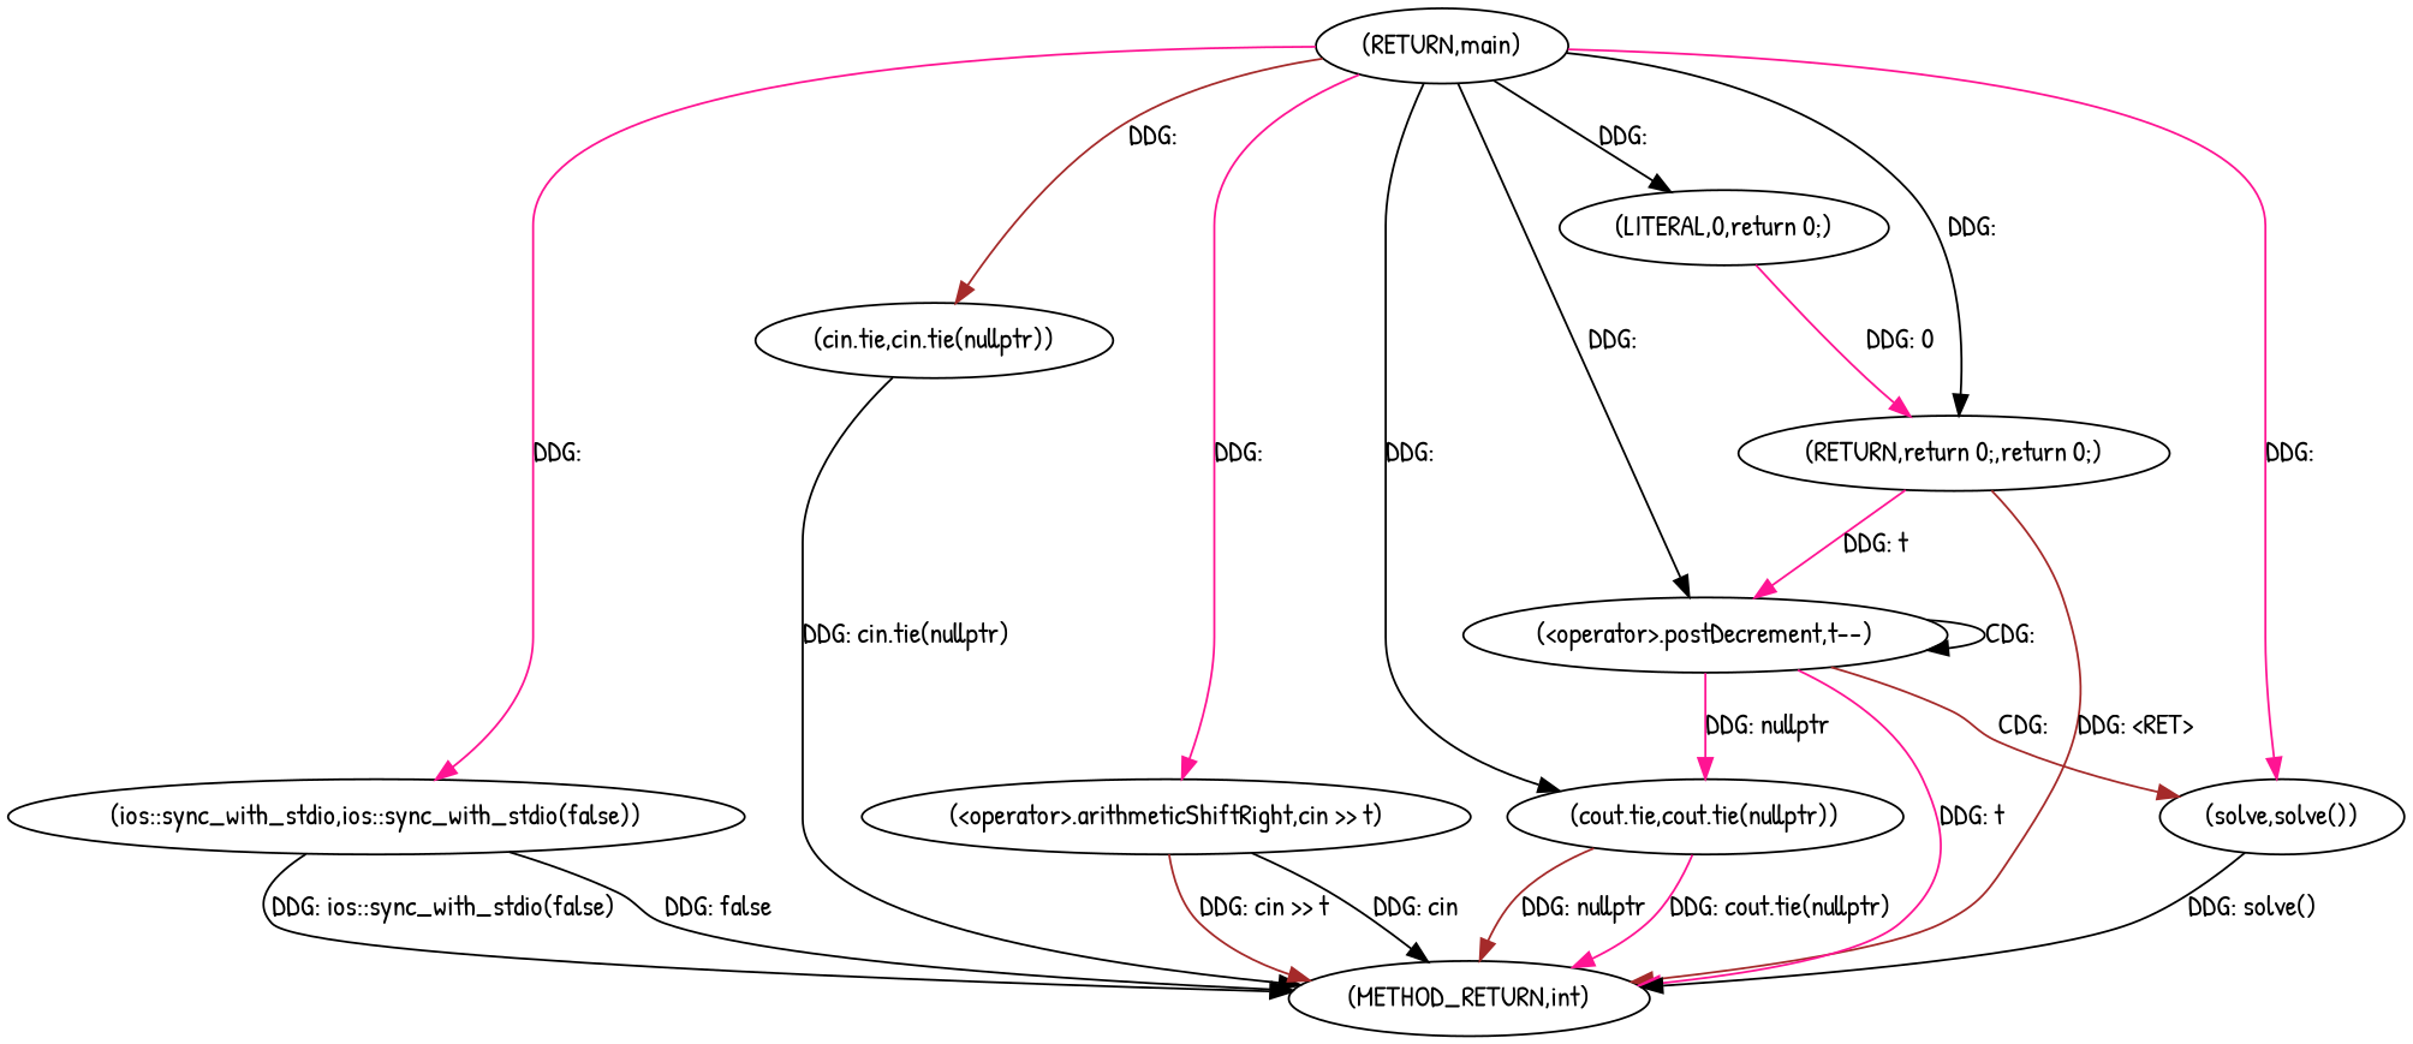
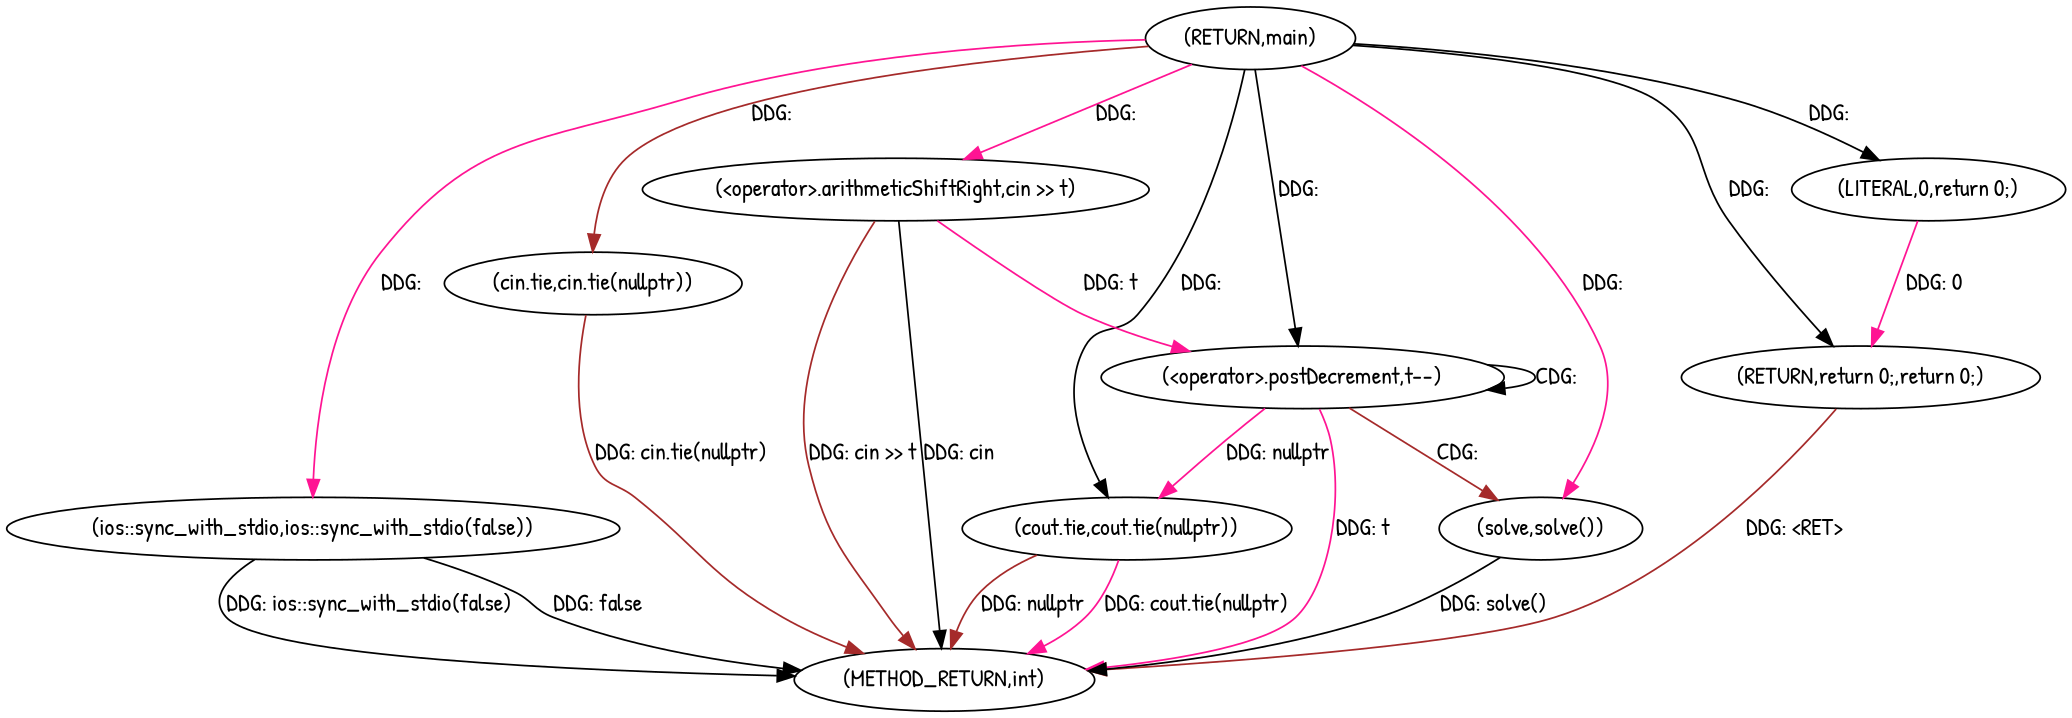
  digraph {
    fontname="Patrick Hand"
    node [fontname="Patrick Hand"]
    edge [color=black fontname="Patrick Hand"]
    n1 [label="(RETURN,main)"]
    n2 [label="(ios::sync_with_stdio,ios::sync_with_stdio(false))"]
    n3 [label="(cin.tie,cin.tie(nullptr))"]
    n4 [label="(cout.tie,cout.tie(nullptr))"]
    n5 [label="(<operator>.arithmeticShiftRight,cin >> t)"]
    n6 [label="(RETURN,return 0;,return 0;)"]
    n7 [label="(<operator>.postDecrement,t--)"]
    n8 [label="(LITERAL,0,return 0;)"]
    n9 [label="(solve,solve())"]
    n10 [label="(METHOD_RETURN,int)"]
    n1 -> n2 [color=deeppink label="DDG: "]
    n1 -> n3 [color=brown label="DDG: "]
    n1 -> n4 [label="DDG: "]
    n1 -> n5 [color=deeppink label="DDG: "]
    n1 -> n6 [label="DDG: "]
    n1 -> n7 [label="DDG: "]
    n1 -> n8 [label="DDG: "]
    n1 -> n9 [color=deeppink label="DDG: "]
    n2 -> n10 [label="DDG: ios::sync_with_stdio(false)"]
    n2 -> n10 [label="DDG: false"]
-   n3 -> n10 [label="DDG: cin.tie(nullptr)"]
+   n3 -> n10 [color=brown label="DDG: cin.tie(nullptr)"]
    n4 -> n10 [color=brown label="DDG: nullptr"]
    n4 -> n10 [color=deeppink label="DDG: cout.tie(nullptr)"]
-   n6 -> n7 [color=deeppink label="DDG: t"]
+   n5 -> n7 [color=deeppink label="DDG: t"]
    n5 -> n10 [color=brown label="DDG: cin >> t"]
    n5 -> n10 [label="DDG: cin"]
    n6 -> n10 [color=brown label="DDG: <RET>"]
    n7 -> n4 [color=deeppink label="DDG: nullptr"]
    n7 -> n7 [label="CDG: "]
    n7 -> n9 [color=brown label="CDG: "]
    n7 -> n10 [color=deeppink label="DDG: t"]
    n8 -> n6 [color=deeppink label="DDG: 0"]
    n9 -> n10 [label="DDG: solve()"]
  }
